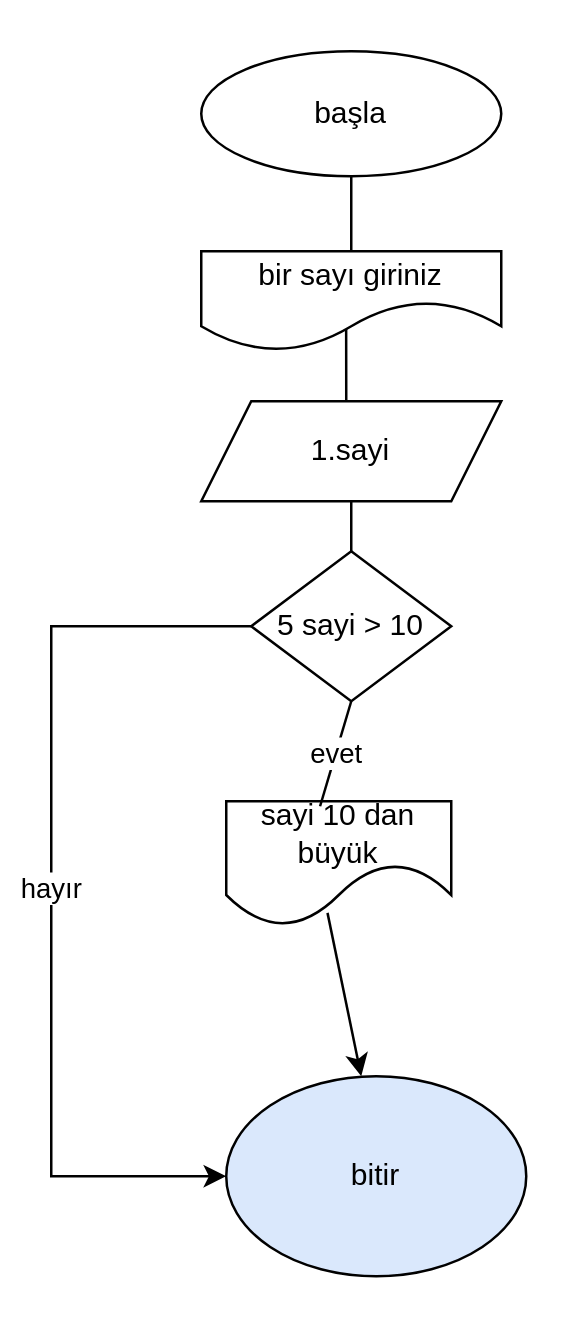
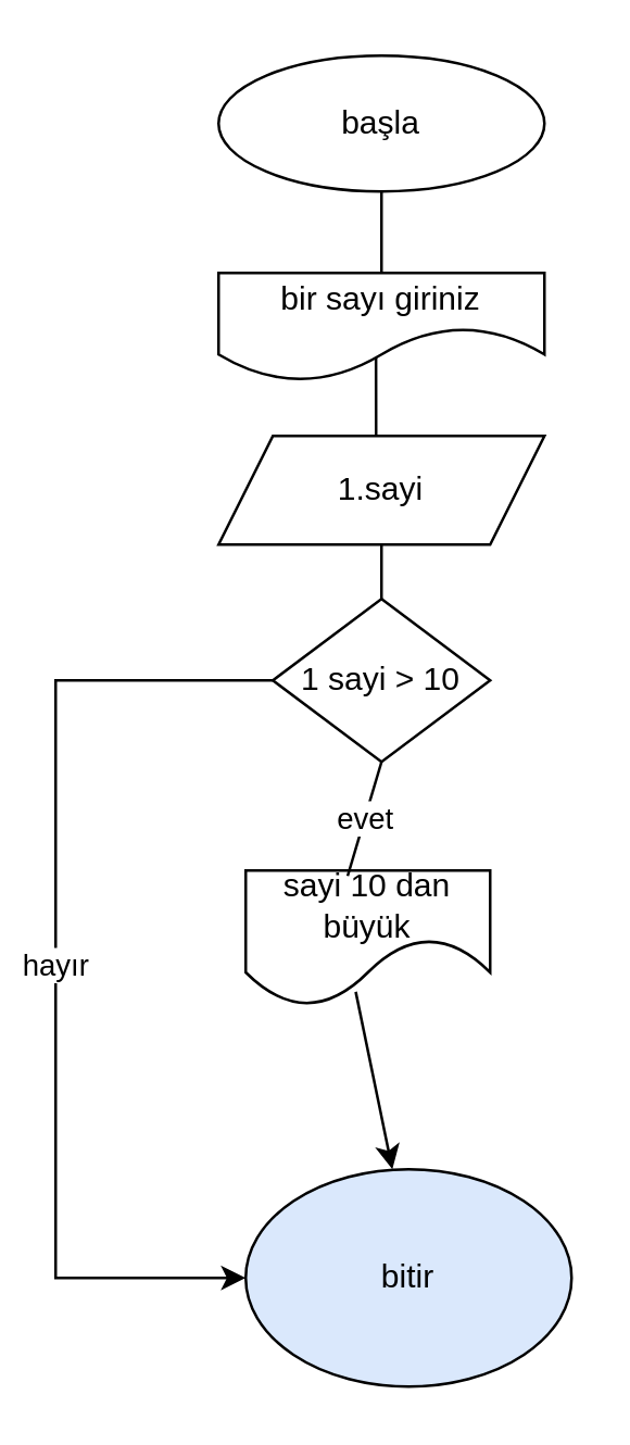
  <mxCell id="0" />
  <mxCell id="1" parent="0" />
  <mxCell id="2" style="edgeStyle=orthogonalEdgeStyle;rounded=0;orthogonalLoop=1;jettySize=auto;html=1;exitX=0.483;exitY=0.717;exitDx=0;exitDy=0;startArrow=none;exitPerimeter=0;" edge="1" parent="1" source="7"><mxGeometry relative="1" as="geometry"><mxPoint x="140" y="170" as="targetPoint" /></mxGeometry></mxCell>
  <mxCell id="3" value="başla" style="ellipse;whiteSpace=wrap;html=1;" vertex="1" parent="1"><mxGeometry x="80" y="20" width="120" height="50" as="geometry" /></mxCell>
  <mxCell id="4" value="bitir&lt;br&gt;" style="ellipse;whiteSpace=wrap;html=1;fillColor=#dae8fc;" vertex="1" parent="1"><mxGeometry x="90" y="430" width="120" height="80" as="geometry" /></mxCell>
  <mxCell id="5" style="edgeStyle=none;rounded=0;orthogonalLoop=1;jettySize=auto;html=1;exitX=0.45;exitY=0.893;exitDx=0;exitDy=0;startArrow=none;exitPerimeter=0;" edge="1" parent="1" source="12"><mxGeometry relative="1" as="geometry"><mxPoint x="144" y="430" as="targetPoint" /><Array as="points" /></mxGeometry></mxCell>
  <mxCell id="6" value="1.sayi" style="shape=parallelogram;perimeter=parallelogramPerimeter;whiteSpace=wrap;html=1;fixedSize=1;" vertex="1" parent="1"><mxGeometry x="80" y="160" width="120" height="40" as="geometry" /></mxCell>
  <mxCell id="7" value="bir sayı giriniz" style="shape=document;whiteSpace=wrap;html=1;boundedLbl=1;size=0.5;" vertex="1" parent="1"><mxGeometry x="80" y="100" width="120" height="40" as="geometry" /></mxCell>
  <mxCell id="8" value="" style="edgeStyle=orthogonalEdgeStyle;rounded=0;orthogonalLoop=1;jettySize=auto;html=1;exitX=0.5;exitY=1;exitDx=0;exitDy=0;endArrow=none;" edge="1" parent="1" source="3" target="7"><mxGeometry relative="1" as="geometry"><mxPoint x="140" y="120" as="sourcePoint" /><mxPoint x="140" y="270" as="targetPoint" /></mxGeometry></mxCell>
  <mxCell id="9" value="hayır" style="edgeStyle=orthogonalEdgeStyle;rounded=0;orthogonalLoop=1;jettySize=auto;html=1;" edge="1" parent="1" source="10" target="4"><mxGeometry relative="1" as="geometry"><mxPoint x="80" y="480" as="targetPoint" /><Array as="points"><mxPoint x="20" y="250" /><mxPoint x="20" y="470" /></Array></mxGeometry></mxCell>
- <mxCell id="10" value="5 sayi &amp;gt; 10" style="rhombus;whiteSpace=wrap;html=1;" vertex="1" parent="1"><mxGeometry x="100" y="220" width="80" height="60" as="geometry" /></mxCell>
+ <mxCell id="10" value="1 sayi &amp;gt; 10" style="rhombus;whiteSpace=wrap;html=1;" vertex="1" parent="1"><mxGeometry x="100" y="220" width="80" height="60" as="geometry" /></mxCell>
  <mxCell id="11" value="" style="edgeStyle=none;rounded=0;orthogonalLoop=1;jettySize=auto;html=1;exitX=0.5;exitY=1;exitDx=0;exitDy=0;endArrow=none;" edge="1" parent="1" source="6" target="10"><mxGeometry relative="1" as="geometry"><mxPoint x="140" y="160" as="sourcePoint" /><mxPoint x="148.71" y="430.009" as="targetPoint" /></mxGeometry></mxCell>
  <mxCell id="12" value="sayi 10 dan büyük" style="shape=document;whiteSpace=wrap;html=1;boundedLbl=1;size=0.5;" vertex="1" parent="1"><mxGeometry x="90" y="320" width="90" height="50" as="geometry" /></mxCell>
  <mxCell id="13" value="evet" style="edgeStyle=none;rounded=0;orthogonalLoop=1;jettySize=auto;html=1;exitX=0.5;exitY=1;exitDx=0;exitDy=0;startArrow=none;endArrow=none;entryX=0.417;entryY=0.04;entryDx=0;entryDy=0;entryPerimeter=0;" edge="1" parent="1" source="10" target="12"><mxGeometry relative="1" as="geometry"><mxPoint x="140" y="280" as="sourcePoint" /><mxPoint x="140" y="310" as="targetPoint" /><Array as="points" /></mxGeometry></mxCell>
